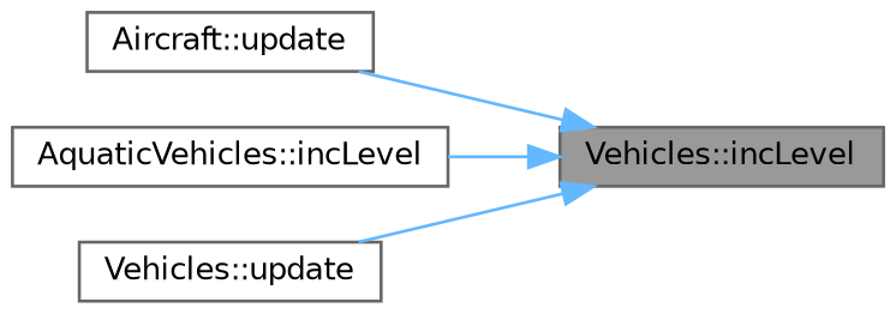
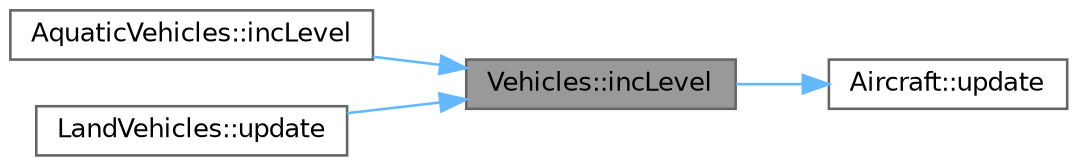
  digraph {
    rankdir=RL
    node [color=grey40 fillcolor=white fontname=Helvetica fontsize=10 shape=box style=filled]
    edge [color=steelblue1 dir=back fontname=Helvetica fontsize=10 labelfontname=Helvetica labelfontsize=10 style=solid]
    n1 [color=gray40 fillcolor=grey60 fontcolor=black height=0.2 label="Vehicles::incLevel" width=0.4]
    n2 [height=0.2 label="Aircraft::update" width=0.4]
    n3 [height=0.2 label="AquaticVehicles::incLevel" width=0.4]
-   n4 [height=0.2 label="Vehicles::update" width=0.4]
-   n1 -> n2
+   n4 [height=0.2 label="LandVehicles::update" width=0.4]
+   n2 -> n1
    n1 -> n3
    n1 -> n4
  }
